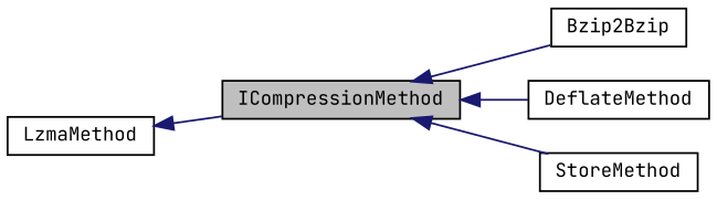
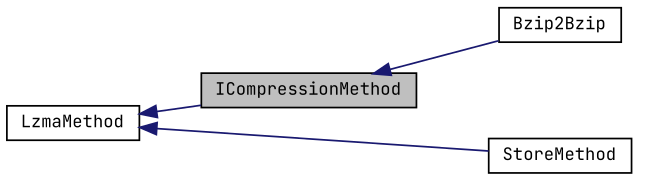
  digraph {
    fontname="JetBrains Mono"
    rankdir=LR
    node [color=black fillcolor=white fontname="JetBrains Mono" fontsize=10 shape=record style=filled]
    edge [color=midnightblue dir=back fontname="JetBrains Mono" fontsize=10 labelfontname=Helvetica labelfontsize=10 style=solid]
    n1 [fillcolor=grey75 fontcolor=black height=0.2 label=ICompressionMethod width=0.4]
    n2 [height=0.2 label=Bzip2Bzip width=0.4]
-   n3 [height=0.2 label=DeflateMethod width=0.4]
    n4 [height=0.2 label=StoreMethod width=0.4]
    n5 [height=0.2 label=LzmaMethod width=0.4]
    n1 -> n2
-   n1 -> n3
-   n1 -> n4
+   n5 -> n4
    n5 -> n1
  }
